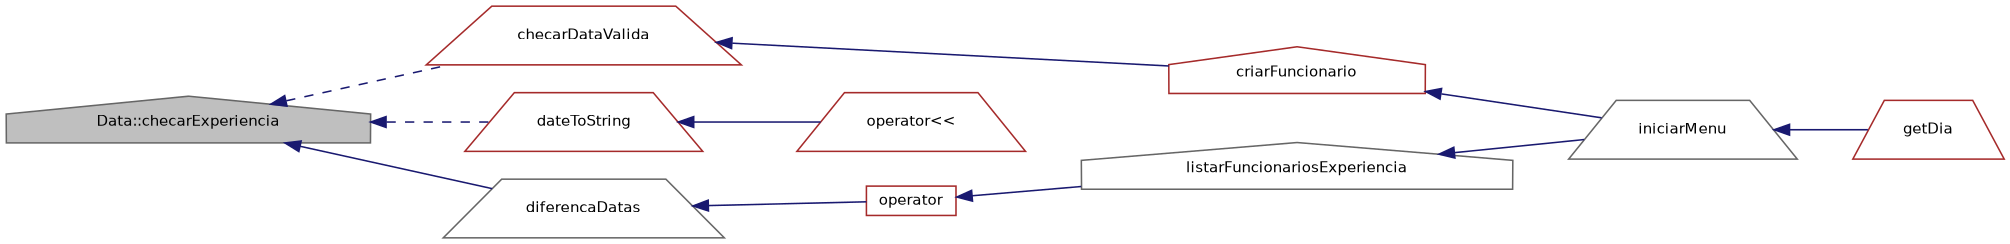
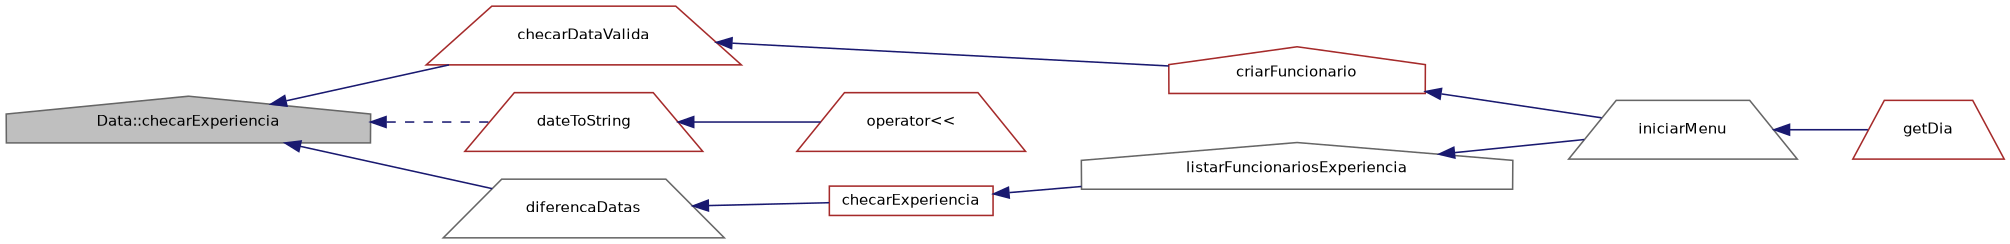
  digraph {
    rankdir=LR
    node [color=brown fillcolor=white fontname=Helvetica fontsize=10 shape=trapezium style=filled]
    edge [color=midnightblue dir=back fontname=Helvetica fontsize=10 labelfontname=Helvetica labelfontsize=10 style=solid]
    n1 [color=gray40 fillcolor=grey75 fontcolor=black height=0.2 label="Data::checarExperiencia" shape=house width=0.4]
    n2 [height=0.2 label=checarDataValida width=0.4]
    n3 [height=0.2 label=dateToString width=0.4]
    n4 [color=gray40 height=0.2 label=diferencaDatas width=0.4]
    n5 [height=0.2 label=criarFuncionario shape=house width=0.4]
    n6 [height=0.2 label="operator\<\<" width=0.4]
-   n7 [height=0.2 label=operator shape=box width=0.4]
+   n7 [height=0.2 label=checarExperiencia shape=box width=0.4]
    n8 [color=gray40 height=0.2 label=iniciarMenu width=0.4]
    n9 [height=0.2 label=getDia width=0.4]
    n10 [color=gray40 height=0.2 label=listarFuncionariosExperiencia shape=house width=0.4]
-   n1 -> n2 [style=dashed]
+   n1 -> n2
    n1 -> n3 [style=dashed]
    n1 -> n4
    n2 -> n5
    n3 -> n6
    n4 -> n7
    n5 -> n8
    n7 -> n10
    n8 -> n9
    n10 -> n8
  }
